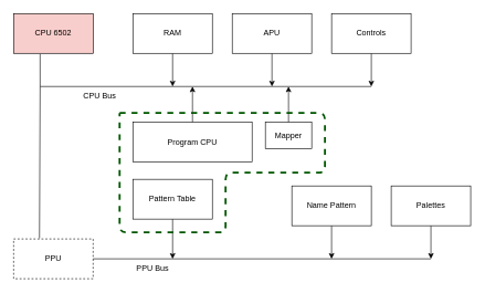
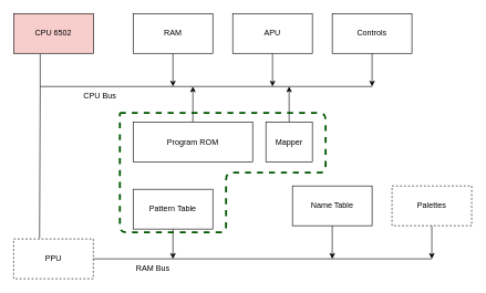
  <mxCell id="0" />
  <mxCell id="1" parent="0" />
  <mxCell id="2" value="CPU 6502" style="rounded=0;whiteSpace=wrap;html=1;fillColor=#f8cecc;" parent="1" vertex="1"><mxGeometry x="20" y="20" width="120" height="60" as="geometry" /></mxCell>
  <mxCell id="3" style="edgeStyle=none;html=1;strokeColor=#000000;" parent="1" source="4" edge="1"><mxGeometry relative="1" as="geometry"><mxPoint x="260" y="130" as="targetPoint" /></mxGeometry></mxCell>
  <mxCell id="4" value="RAM" style="rounded=0;whiteSpace=wrap;html=1;" parent="1" vertex="1"><mxGeometry x="200" y="20" width="120" height="60" as="geometry" /></mxCell>
  <mxCell id="5" style="edgeStyle=none;html=1;strokeColor=#000000;" parent="1" source="6" edge="1"><mxGeometry relative="1" as="geometry"><mxPoint x="410" y="130" as="targetPoint" /></mxGeometry></mxCell>
  <mxCell id="6" value="APU" style="rounded=0;whiteSpace=wrap;html=1;" parent="1" vertex="1"><mxGeometry x="350" y="20" width="120" height="60" as="geometry" /></mxCell>
  <mxCell id="7" style="edgeStyle=none;html=1;strokeColor=#000000;" parent="1" source="8" edge="1"><mxGeometry relative="1" as="geometry"><mxPoint x="560" y="130" as="targetPoint" /></mxGeometry></mxCell>
  <mxCell id="8" value="Controls" style="rounded=0;whiteSpace=wrap;html=1;" parent="1" vertex="1"><mxGeometry x="500" y="20" width="120" height="60" as="geometry" /></mxCell>
  <mxCell id="9" value="PPU" style="rounded=0;whiteSpace=wrap;html=1;dashed=1;" parent="1" vertex="1"><mxGeometry x="20" y="360" width="120" height="60" as="geometry" /></mxCell>
  <mxCell id="10" value="" style="endArrow=none;html=1;strokeColor=#000000;" parent="1" edge="1"><mxGeometry width="50" height="50" relative="1" as="geometry"><mxPoint x="560" y="130" as="sourcePoint" /><mxPoint x="60" y="130" as="targetPoint" /></mxGeometry></mxCell>
  <mxCell id="11" value="" style="endArrow=none;html=1;entryX=0.333;entryY=1.017;entryDx=0;entryDy=0;entryPerimeter=0;strokeColor=#000000;" parent="1" target="2" edge="1"><mxGeometry width="50" height="50" relative="1" as="geometry"><mxPoint x="60" y="130" as="sourcePoint" /><mxPoint x="380" y="180" as="targetPoint" /></mxGeometry></mxCell>
  <mxCell id="12" value="CPU Bus" style="text;html=1;strokeColor=none;fillColor=none;align=center;verticalAlign=middle;whiteSpace=wrap;rounded=0;fontColor=#000000;" parent="1" vertex="1"><mxGeometry x="120" y="130" width="60" height="30" as="geometry" /></mxCell>
  <mxCell id="13" value="" style="endArrow=none;html=1;exitX=0.325;exitY=-0.017;exitDx=0;exitDy=0;exitPerimeter=0;strokeColor=#000000;" parent="1" source="9" edge="1"><mxGeometry width="50" height="50" relative="1" as="geometry"><mxPoint x="320" y="230" as="sourcePoint" /><mxPoint x="60" y="130" as="targetPoint" /></mxGeometry></mxCell>
  <mxCell id="14" style="edgeStyle=none;html=1;strokeWidth=1;fontSize=11;fontColor=#005700;strokeColor=#000000;" parent="1" source="15" edge="1"><mxGeometry relative="1" as="geometry"><mxPoint x="260" y="390" as="targetPoint" /></mxGeometry></mxCell>
- <mxCell id="15" value="Pattern Table" style="rounded=0;whiteSpace=wrap;html=1;" parent="1" vertex="1"><mxGeometry x="200" y="270" width="120" height="60" as="geometry" /></mxCell>
+ <mxCell id="15" value="Pattern Table" style="rounded=0;whiteSpace=wrap;html=1;" parent="1" vertex="1"><mxGeometry x="200" y="285" width="120" height="60" as="geometry" /></mxCell>
  <mxCell id="16" style="edgeStyle=none;html=1;strokeWidth=1;fontSize=11;fontColor=#005700;strokeColor=#000000;" parent="1" source="17" edge="1"><mxGeometry relative="1" as="geometry"><mxPoint x="500" y="390" as="targetPoint" /></mxGeometry></mxCell>
- <mxCell id="17" value="Name Pattern" style="rounded=0;whiteSpace=wrap;html=1;" parent="1" vertex="1"><mxGeometry x="440" y="280" width="120" height="60" as="geometry" /></mxCell>
+ <mxCell id="17" value="Name Table" style="rounded=0;whiteSpace=wrap;html=1;" parent="1" vertex="1"><mxGeometry x="440" y="280" width="120" height="60" as="geometry" /></mxCell>
  <mxCell id="18" style="edgeStyle=none;html=1;strokeWidth=1;fontSize=11;fontColor=#005700;strokeColor=#000000;" parent="1" source="19" edge="1"><mxGeometry relative="1" as="geometry"><mxPoint x="650" y="390" as="targetPoint" /></mxGeometry></mxCell>
- <mxCell id="19" value="Palettes" style="rounded=0;whiteSpace=wrap;html=1;" parent="1" vertex="1"><mxGeometry x="590" y="280" width="120" height="60" as="geometry" /></mxCell>
+ <mxCell id="19" value="Palettes" style="rounded=0;whiteSpace=wrap;html=1;dashed=1;" parent="1" vertex="1"><mxGeometry x="590" y="280" width="120" height="60" as="geometry" /></mxCell>
  <mxCell id="20" style="edgeStyle=none;html=1;exitX=0.5;exitY=0;exitDx=0;exitDy=0;strokeColor=#000000;" parent="1" source="21" edge="1"><mxGeometry relative="1" as="geometry"><mxPoint x="290" y="130" as="targetPoint" /></mxGeometry></mxCell>
- <mxCell id="21" value="Program CPU" style="rounded=0;whiteSpace=wrap;html=1;" parent="1" vertex="1"><mxGeometry x="200" y="184" width="180" height="60" as="geometry" /></mxCell>
+ <mxCell id="21" value="Program ROM" style="rounded=0;whiteSpace=wrap;html=1;" parent="1" vertex="1"><mxGeometry x="200" y="184" width="180" height="60" as="geometry" /></mxCell>
  <mxCell id="22" style="edgeStyle=none;html=1;strokeColor=#000000;" parent="1" source="23" edge="1"><mxGeometry relative="1" as="geometry"><mxPoint x="435" y="130" as="targetPoint" /></mxGeometry></mxCell>
- <mxCell id="23" value="Mapper" style="rounded=0;whiteSpace=wrap;html=1;" parent="1" vertex="1"><mxGeometry x="400" y="184" width="70" height="40" as="geometry" /></mxCell>
+ <mxCell id="23" value="Mapper" style="rounded=0;whiteSpace=wrap;html=1;" parent="1" vertex="1"><mxGeometry x="400" y="184" width="70" height="60" as="geometry" /></mxCell>
  <mxCell id="24" value="" style="endArrow=none;dashed=1;html=1;fillColor=#008a00;strokeColor=#005700;strokeWidth=3;" parent="1" edge="1"><mxGeometry width="50" height="50" relative="1" as="geometry"><mxPoint x="180" y="170" as="sourcePoint" /><mxPoint x="180" y="170" as="targetPoint" /><Array as="points"><mxPoint x="490" y="170" /><mxPoint x="490" y="260" /><mxPoint x="340" y="260" /><mxPoint x="340" y="350" /><mxPoint x="180" y="350" /></Array></mxGeometry></mxCell>
  <mxCell id="25" value="" style="endArrow=none;html=1;strokeWidth=1;fontSize=11;fontColor=#005700;exitX=1;exitY=0.5;exitDx=0;exitDy=0;strokeColor=#000000;" parent="1" source="9" edge="1"><mxGeometry width="50" height="50" relative="1" as="geometry"><mxPoint x="320" y="230" as="sourcePoint" /><mxPoint x="650" y="390" as="targetPoint" /></mxGeometry></mxCell>
- <mxCell id="26" value="PPU Bus" style="text;html=1;strokeColor=none;fillColor=none;align=center;verticalAlign=middle;whiteSpace=wrap;rounded=0;fontColor=#000000;" parent="1" vertex="1"><mxGeometry x="200" y="390" width="60" height="30" as="geometry" /></mxCell>
+ <mxCell id="26" value="RAM Bus" style="text;html=1;strokeColor=none;fillColor=none;align=center;verticalAlign=middle;whiteSpace=wrap;rounded=0;fontColor=#000000;" parent="1" vertex="1"><mxGeometry x="200" y="390" width="60" height="30" as="geometry" /></mxCell>
